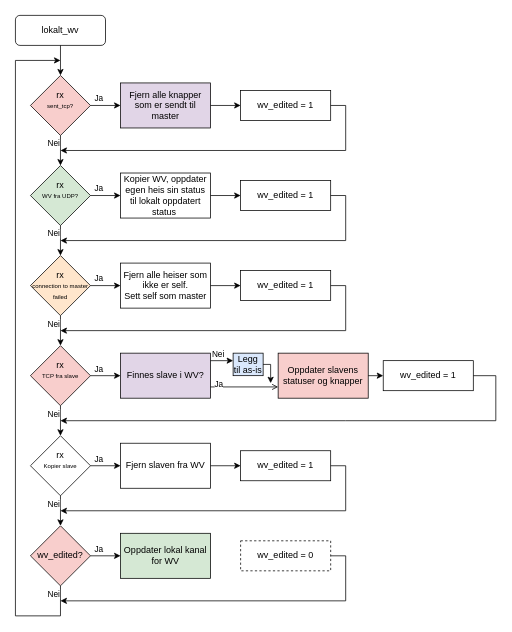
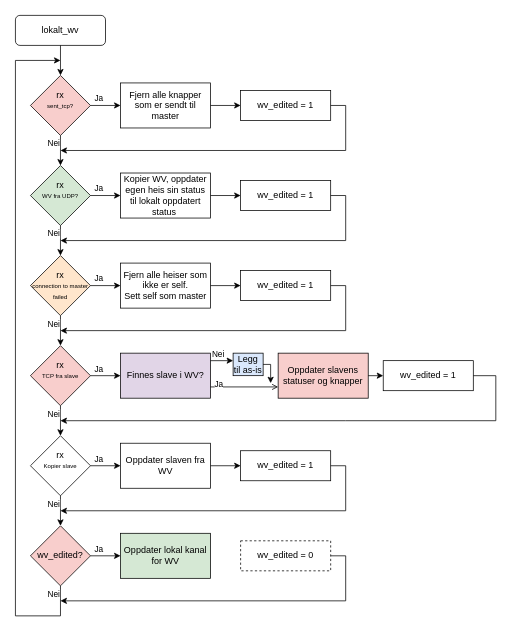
  <mxCell id="0" />
  <mxCell id="1" parent="0" />
  <mxCell id="2" value="lokalt_wv" style="rounded=1;whiteSpace=wrap;html=1;" vertex="1" parent="1"><mxGeometry x="20" y="20" width="120" height="40" as="geometry" /></mxCell>
  <mxCell id="3" value="" style="endArrow=classic;html=1;rounded=0;exitX=0.5;exitY=1;exitDx=0;exitDy=0;" edge="1" parent="1" source="2"><mxGeometry width="50" height="50" relative="1" as="geometry"><mxPoint y="290" as="sourcePoint" x="-20" /><mxPoint x="80" y="100" as="targetPoint" /></mxGeometry></mxCell>
  <mxCell id="4" value="rx&lt;div&gt;&lt;font style=&quot;font-size: 8px;&quot;&gt;sent_tcp?&lt;/font&gt;&lt;/div&gt;&lt;div&gt;&lt;br&gt;&lt;/div&gt;" style="rhombus;whiteSpace=wrap;html=1;fillColor=#f8cecc;" vertex="1" parent="1"><mxGeometry x="40" y="100" width="80" height="80" as="geometry" /></mxCell>
  <mxCell id="5" value="" style="endArrow=classic;html=1;rounded=0;exitX=1;exitY=0.5;exitDx=0;exitDy=0;" edge="1" parent="1" source="4"><mxGeometry width="50" height="50" relative="1" as="geometry"><mxPoint x="180" y="220" as="sourcePoint" /><mxPoint x="160" y="140" as="targetPoint" /></mxGeometry></mxCell>
  <mxCell id="6" value="Ja" style="edgeLabel;html=1;align=center;verticalAlign=middle;resizable=0;points=[];" vertex="1" connectable="0" parent="5"><mxGeometry x="0.067" y="-2" relative="1" as="geometry"><mxPoint x="-11" y="-12" as="offset" /></mxGeometry></mxCell>
  <mxCell id="7" value="" style="endArrow=classic;html=1;rounded=0;exitX=0.5;exitY=1;exitDx=0;exitDy=0;" edge="1" parent="1" source="4"><mxGeometry width="50" height="50" relative="1" as="geometry"><mxPoint x="180" y="220" as="sourcePoint" /><mxPoint x="80" y="220" as="targetPoint" /></mxGeometry></mxCell>
  <mxCell id="8" value="Nei" style="edgeLabel;html=1;align=center;verticalAlign=middle;resizable=0;points=[];" vertex="1" connectable="0" parent="7"><mxGeometry x="0.107" y="-1" relative="1" as="geometry"><mxPoint x="-9" y="-12" as="offset" /></mxGeometry></mxCell>
  <mxCell id="9" value="rx&lt;div&gt;&lt;font style=&quot;font-size: 8px;&quot;&gt;WV fra UDP?&lt;/font&gt;&lt;/div&gt;&lt;div&gt;&lt;br&gt;&lt;/div&gt;" style="rhombus;whiteSpace=wrap;html=1;fillColor=#d5e8d4;" vertex="1" parent="1"><mxGeometry x="40" y="220" width="80" height="80" as="geometry" /></mxCell>
  <mxCell id="10" value="" style="endArrow=classic;html=1;rounded=0;exitX=1;exitY=0.5;exitDx=0;exitDy=0;" edge="1" parent="1" source="9"><mxGeometry width="50" height="50" relative="1" as="geometry"><mxPoint x="180" y="340" as="sourcePoint" /><mxPoint x="160" y="260" as="targetPoint" /></mxGeometry></mxCell>
  <mxCell id="11" value="Ja" style="edgeLabel;html=1;align=center;verticalAlign=middle;resizable=0;points=[];" vertex="1" connectable="0" parent="10"><mxGeometry x="0.067" y="-2" relative="1" as="geometry"><mxPoint x="-11" y="-12" as="offset" /></mxGeometry></mxCell>
  <mxCell id="12" value="" style="endArrow=classic;html=1;rounded=0;exitX=0.5;exitY=1;exitDx=0;exitDy=0;" edge="1" parent="1" source="9"><mxGeometry width="50" height="50" relative="1" as="geometry"><mxPoint x="180" y="340" as="sourcePoint" /><mxPoint x="80" y="340" as="targetPoint" /></mxGeometry></mxCell>
  <mxCell id="13" value="Nei" style="edgeLabel;html=1;align=center;verticalAlign=middle;resizable=0;points=[];" vertex="1" connectable="0" parent="12"><mxGeometry x="0.107" y="-1" relative="1" as="geometry"><mxPoint x="-9" y="-12" as="offset" /></mxGeometry></mxCell>
  <mxCell id="14" value="rx&lt;div&gt;&lt;font style=&quot;font-size: 8px;&quot;&gt;&lt;font style=&quot;&quot;&gt;connection &lt;/font&gt;to&amp;nbsp;&lt;/font&gt;&lt;span style=&quot;font-size: 8px; background-color: transparent; color: light-dark(rgb(0, 0, 0), rgb(255, 255, 255));&quot;&gt;master failed&lt;/span&gt;&lt;/div&gt;" style="rhombus;whiteSpace=wrap;html=1;fillColor=#ffe6cc;" vertex="1" parent="1"><mxGeometry x="40" y="340" width="80" height="80" as="geometry" /></mxCell>
  <mxCell id="15" value="" style="endArrow=classic;html=1;rounded=0;exitX=1;exitY=0.5;exitDx=0;exitDy=0;" edge="1" parent="1" source="14"><mxGeometry width="50" height="50" relative="1" as="geometry"><mxPoint x="180" y="460" as="sourcePoint" /><mxPoint x="160" y="380" as="targetPoint" /></mxGeometry></mxCell>
  <mxCell id="16" value="Ja" style="edgeLabel;html=1;align=center;verticalAlign=middle;resizable=0;points=[];" vertex="1" connectable="0" parent="15"><mxGeometry x="0.067" y="-2" relative="1" as="geometry"><mxPoint x="-11" y="-12" as="offset" /></mxGeometry></mxCell>
  <mxCell id="17" value="" style="endArrow=classic;html=1;rounded=0;exitX=0.5;exitY=1;exitDx=0;exitDy=0;" edge="1" parent="1" source="14"><mxGeometry width="50" height="50" relative="1" as="geometry"><mxPoint x="180" y="460" as="sourcePoint" /><mxPoint x="80" y="460" as="targetPoint" /></mxGeometry></mxCell>
  <mxCell id="18" value="Nei" style="edgeLabel;html=1;align=center;verticalAlign=middle;resizable=0;points=[];" vertex="1" connectable="0" parent="17"><mxGeometry x="0.107" y="-1" relative="1" as="geometry"><mxPoint x="-9" y="-12" as="offset" /></mxGeometry></mxCell>
  <mxCell id="19" value="rx&lt;div&gt;&lt;font style=&quot;font-size: 8px;&quot;&gt;&lt;font style=&quot;&quot;&gt;T&lt;/font&gt;CP fra slave&lt;/font&gt;&lt;/div&gt;&lt;div&gt;&lt;br&gt;&lt;/div&gt;" style="rhombus;whiteSpace=wrap;html=1;fillColor=#f8cecc;" vertex="1" parent="1"><mxGeometry x="40" y="460" width="80" height="80" as="geometry" /></mxCell>
  <mxCell id="20" value="" style="endArrow=classic;html=1;rounded=0;exitX=1;exitY=0.5;exitDx=0;exitDy=0;" edge="1" parent="1" source="19"><mxGeometry width="50" height="50" relative="1" as="geometry"><mxPoint x="180" y="580" as="sourcePoint" /><mxPoint x="160" y="500" as="targetPoint" /></mxGeometry></mxCell>
  <mxCell id="21" value="Ja" style="edgeLabel;html=1;align=center;verticalAlign=middle;resizable=0;points=[];" vertex="1" connectable="0" parent="20"><mxGeometry x="0.067" y="-2" relative="1" as="geometry"><mxPoint x="-11" y="-12" as="offset" /></mxGeometry></mxCell>
  <mxCell id="22" value="" style="endArrow=classic;html=1;rounded=0;exitX=0.5;exitY=1;exitDx=0;exitDy=0;" edge="1" parent="1" source="19"><mxGeometry width="50" height="50" relative="1" as="geometry"><mxPoint x="180" y="580" as="sourcePoint" /><mxPoint x="80" y="580" as="targetPoint" /></mxGeometry></mxCell>
  <mxCell id="23" value="Nei" style="edgeLabel;html=1;align=center;verticalAlign=middle;resizable=0;points=[];" vertex="1" connectable="0" parent="22"><mxGeometry x="0.107" y="-1" relative="1" as="geometry"><mxPoint x="-9" y="-12" as="offset" /></mxGeometry></mxCell>
  <mxCell id="24" value="rx&lt;div&gt;&lt;font style=&quot;font-size: 8px;&quot;&gt;Kopier slave&lt;/font&gt;&lt;/div&gt;&lt;div&gt;&lt;br&gt;&lt;/div&gt;" style="rhombus;whiteSpace=wrap;html=1;" vertex="1" parent="1"><mxGeometry x="40" y="580" width="80" height="80" as="geometry" /></mxCell>
  <mxCell id="25" value="" style="endArrow=classic;html=1;rounded=0;exitX=1;exitY=0.5;exitDx=0;exitDy=0;" edge="1" parent="1" source="24"><mxGeometry width="50" height="50" relative="1" as="geometry"><mxPoint x="180" y="700" as="sourcePoint" /><mxPoint x="160" y="620" as="targetPoint" /></mxGeometry></mxCell>
  <mxCell id="26" value="Ja" style="edgeLabel;html=1;align=center;verticalAlign=middle;resizable=0;points=[];" vertex="1" connectable="0" parent="25"><mxGeometry x="0.067" y="-2" relative="1" as="geometry"><mxPoint x="-11" y="-12" as="offset" /></mxGeometry></mxCell>
  <mxCell id="27" value="" style="endArrow=classic;html=1;rounded=0;exitX=0.5;exitY=1;exitDx=0;exitDy=0;" edge="1" parent="1" source="24"><mxGeometry width="50" height="50" relative="1" as="geometry"><mxPoint x="180" y="700" as="sourcePoint" /><mxPoint x="80" y="700" as="targetPoint" /></mxGeometry></mxCell>
  <mxCell id="28" value="Nei" style="edgeLabel;html=1;align=center;verticalAlign=middle;resizable=0;points=[];" vertex="1" connectable="0" parent="27"><mxGeometry x="0.107" y="-1" relative="1" as="geometry"><mxPoint x="-9" y="-12" as="offset" /></mxGeometry></mxCell>
  <mxCell id="29" value="&lt;br&gt;&lt;div&gt;&lt;font&gt;wv_edited?&lt;/font&gt;&lt;/div&gt;&lt;div&gt;&lt;br&gt;&lt;/div&gt;" style="rhombus;whiteSpace=wrap;html=1;fillColor=#f8cecc;" vertex="1" parent="1"><mxGeometry x="40" y="700" width="80" height="80" as="geometry" /></mxCell>
  <mxCell id="30" value="" style="endArrow=classic;html=1;rounded=0;exitX=1;exitY=0.5;exitDx=0;exitDy=0;" edge="1" parent="1" source="29"><mxGeometry width="50" height="50" relative="1" as="geometry"><mxPoint x="180" y="820" as="sourcePoint" /><mxPoint x="160" y="740" as="targetPoint" /></mxGeometry></mxCell>
  <mxCell id="31" value="Ja" style="edgeLabel;html=1;align=center;verticalAlign=middle;resizable=0;points=[];" vertex="1" connectable="0" parent="30"><mxGeometry x="0.067" y="-2" relative="1" as="geometry"><mxPoint x="-11" y="-12" as="offset" /></mxGeometry></mxCell>
  <mxCell id="32" value="" style="endArrow=classic;html=1;rounded=0;exitX=0.5;exitY=1;exitDx=0;exitDy=0;" edge="1" parent="1" source="29"><mxGeometry width="50" height="50" relative="1" as="geometry"><mxPoint x="180" y="820" as="sourcePoint" /><mxPoint x="80" y="80" as="targetPoint" /><Array as="points"><mxPoint x="80" y="820" /><mxPoint x="20" y="820" /><mxPoint x="20" y="80" /></Array></mxGeometry></mxCell>
- <mxCell id="33" value="Fjern alle knapper som er sendt til master" style="rounded=0;whiteSpace=wrap;html=1;fillColor=#e1d5e7;" vertex="1" parent="1"><mxGeometry x="160" y="110" width="120" height="60" as="geometry" /></mxCell>
+ <mxCell id="33" value="Fjern alle knapper som er sendt til master" style="rounded=0;whiteSpace=wrap;html=1;" vertex="1" parent="1"><mxGeometry x="160" y="110" width="120" height="60" as="geometry" /></mxCell>
  <mxCell id="34" value="" style="endArrow=classic;html=1;rounded=0;exitX=1;exitY=0.5;exitDx=0;exitDy=0;" edge="1" parent="1" source="33" target="35"><mxGeometry width="50" height="50" relative="1" as="geometry"><mxPoint x="180" y="230" as="sourcePoint" /><mxPoint x="320" y="140" as="targetPoint" /></mxGeometry></mxCell>
  <mxCell id="35" value="wv_edited = 1" style="rounded=0;whiteSpace=wrap;html=1;" vertex="1" parent="1"><mxGeometry x="320" y="120" width="120" height="40" as="geometry" /></mxCell>
  <mxCell id="36" value="" style="endArrow=classic;html=1;rounded=0;exitX=1;exitY=0.5;exitDx=0;exitDy=0;" edge="1" parent="1" source="35"><mxGeometry width="50" height="50" relative="1" as="geometry"><mxPoint x="180" y="230" as="sourcePoint" /><mxPoint x="80" y="200" as="targetPoint" /><Array as="points"><mxPoint x="460" y="140" /><mxPoint x="460" y="200" /></Array></mxGeometry></mxCell>
  <mxCell id="37" value="Ja" style="edgeLabel;html=1;align=center;verticalAlign=middle;resizable=0;points=[];" vertex="1" connectable="0" parent="1"><mxGeometry x="130.379" y="250" as="geometry" /></mxCell>
  <mxCell id="38" value="Nei" style="edgeLabel;html=1;align=center;verticalAlign=middle;resizable=0;points=[];" vertex="1" connectable="0" parent="1"><mxGeometry x="70" y="310.069" as="geometry" /></mxCell>
  <mxCell id="39" value="Kopier WV, oppdater egen heis sin status til lokalt oppdatert status&amp;nbsp;" style="rounded=0;whiteSpace=wrap;html=1;" vertex="1" parent="1"><mxGeometry x="160" y="230" width="120" height="60" as="geometry" /></mxCell>
  <mxCell id="40" value="" style="endArrow=classic;html=1;rounded=0;exitX=1;exitY=0.5;exitDx=0;exitDy=0;" edge="1" parent="1" source="39" target="41"><mxGeometry width="50" height="50" relative="1" as="geometry"><mxPoint x="180" y="350" as="sourcePoint" /><mxPoint x="320" y="260" as="targetPoint" /></mxGeometry></mxCell>
  <mxCell id="41" value="wv_edited = 1" style="rounded=0;whiteSpace=wrap;html=1;" vertex="1" parent="1"><mxGeometry x="320" y="240" width="120" height="40" as="geometry" /></mxCell>
  <mxCell id="42" value="" style="endArrow=classic;html=1;rounded=0;exitX=1;exitY=0.5;exitDx=0;exitDy=0;" edge="1" parent="1" source="41"><mxGeometry width="50" height="50" relative="1" as="geometry"><mxPoint x="180" y="350" as="sourcePoint" /><mxPoint x="80" y="320" as="targetPoint" /><Array as="points"><mxPoint x="460" y="260" /><mxPoint x="460" y="320" /></Array></mxGeometry></mxCell>
  <mxCell id="43" value="Ja" style="edgeLabel;html=1;align=center;verticalAlign=middle;resizable=0;points=[];" vertex="1" connectable="0" parent="1"><mxGeometry x="130.379" y="370" as="geometry" /></mxCell>
  <mxCell id="44" value="Nei" style="edgeLabel;html=1;align=center;verticalAlign=middle;resizable=0;points=[];" vertex="1" connectable="0" parent="1"><mxGeometry x="70" y="430.069" as="geometry" /></mxCell>
  <mxCell id="45" value="Fjern alle heiser som ikke er self.&lt;div&gt;Sett self som master&lt;/div&gt;" style="rounded=0;whiteSpace=wrap;html=1;" vertex="1" parent="1"><mxGeometry x="160" y="350" width="120" height="60" as="geometry" /></mxCell>
  <mxCell id="46" value="" style="endArrow=classic;html=1;rounded=0;exitX=1;exitY=0.5;exitDx=0;exitDy=0;" edge="1" parent="1" source="45" target="47"><mxGeometry width="50" height="50" relative="1" as="geometry"><mxPoint x="180" y="470" as="sourcePoint" /><mxPoint x="320" y="380" as="targetPoint" /></mxGeometry></mxCell>
  <mxCell id="47" value="wv_edited = 1" style="rounded=0;whiteSpace=wrap;html=1;" vertex="1" parent="1"><mxGeometry x="320" y="360" width="120" height="40" as="geometry" /></mxCell>
  <mxCell id="48" value="" style="endArrow=classic;html=1;rounded=0;exitX=1;exitY=0.5;exitDx=0;exitDy=0;" edge="1" parent="1" source="47"><mxGeometry width="50" height="50" relative="1" as="geometry"><mxPoint x="180" y="470" as="sourcePoint" /><mxPoint x="80" y="440" as="targetPoint" /><Array as="points"><mxPoint x="460" y="380" /><mxPoint x="460" y="440" /></Array></mxGeometry></mxCell>
  <mxCell id="49" value="Ja" style="edgeLabel;html=1;align=center;verticalAlign=middle;resizable=0;points=[];" vertex="1" connectable="0" parent="1"><mxGeometry x="130.379" y="490" as="geometry" /></mxCell>
  <mxCell id="50" value="Nei" style="edgeLabel;html=1;align=center;verticalAlign=middle;resizable=0;points=[];" vertex="1" connectable="0" parent="1"><mxGeometry x="70" y="550.069" as="geometry" /></mxCell>
  <mxCell id="51" value="Finnes slave i WV?" style="rounded=0;whiteSpace=wrap;html=1;fillColor=#e1d5e7;" vertex="1" parent="1"><mxGeometry x="160" y="470" width="120" height="60" as="geometry" /></mxCell>
  <mxCell id="52" value="wv_edited = 1" style="rounded=0;whiteSpace=wrap;html=1;" vertex="1" parent="1"><mxGeometry x="510" y="480" width="120" height="40" as="geometry" /></mxCell>
  <mxCell id="53" value="" style="endArrow=classic;html=1;rounded=0;exitX=1;exitY=0.5;exitDx=0;exitDy=0;" edge="1" parent="1" source="52"><mxGeometry width="50" height="50" relative="1" as="geometry"><mxPoint x="180" y="590" as="sourcePoint" /><mxPoint x="80" y="560" as="targetPoint" /><Array as="points"><mxPoint x="660" y="500" /><mxPoint x="660" y="560" /><mxPoint x="460" y="560" /></Array></mxGeometry></mxCell>
  <mxCell id="54" value="Ja" style="edgeLabel;html=1;align=center;verticalAlign=middle;resizable=0;points=[];" vertex="1" connectable="0" parent="1"><mxGeometry x="130.379" y="610" as="geometry" /></mxCell>
  <mxCell id="55" value="Nei" style="edgeLabel;html=1;align=center;verticalAlign=middle;resizable=0;points=[];" vertex="1" connectable="0" parent="1"><mxGeometry x="70" y="670.069" as="geometry" /></mxCell>
- <mxCell id="56" value="Fjern slaven fra WV" style="rounded=0;whiteSpace=wrap;html=1;" vertex="1" parent="1"><mxGeometry x="160" y="590" width="120" height="60" as="geometry" /></mxCell>
+ <mxCell id="56" value="Oppdater slaven fra WV" style="rounded=0;whiteSpace=wrap;html=1;" vertex="1" parent="1"><mxGeometry x="160" y="590" width="120" height="60" as="geometry" /></mxCell>
  <mxCell id="57" value="" style="endArrow=classic;html=1;rounded=0;exitX=1;exitY=0.5;exitDx=0;exitDy=0;" edge="1" parent="1" source="56" target="58"><mxGeometry width="50" height="50" relative="1" as="geometry"><mxPoint x="180" y="710" as="sourcePoint" /><mxPoint x="320" y="620" as="targetPoint" /></mxGeometry></mxCell>
  <mxCell id="58" value="wv_edited = 1" style="rounded=0;whiteSpace=wrap;html=1;" vertex="1" parent="1"><mxGeometry x="320" y="600" width="120" height="40" as="geometry" /></mxCell>
  <mxCell id="59" value="" style="endArrow=classic;html=1;rounded=0;exitX=1;exitY=0.5;exitDx=0;exitDy=0;" edge="1" parent="1" source="58"><mxGeometry width="50" height="50" relative="1" as="geometry"><mxPoint x="180" y="710" as="sourcePoint" /><mxPoint x="80" y="680" as="targetPoint" /><Array as="points"><mxPoint x="460" y="620" /><mxPoint x="460" y="680" /></Array></mxGeometry></mxCell>
  <mxCell id="60" value="Ja" style="edgeLabel;html=1;align=center;verticalAlign=middle;resizable=0;points=[];" vertex="1" connectable="0" parent="1"><mxGeometry x="130.379" y="730" as="geometry" /></mxCell>
  <mxCell id="61" value="Nei" style="edgeLabel;html=1;align=center;verticalAlign=middle;resizable=0;points=[];" vertex="1" connectable="0" parent="1"><mxGeometry x="70" y="790.069" as="geometry" /></mxCell>
  <mxCell id="62" value="Oppdater lokal kanal for WV" style="rounded=0;whiteSpace=wrap;html=1;fillColor=#d5e8d4;" vertex="1" parent="1"><mxGeometry x="160" y="710" width="120" height="60" as="geometry" /></mxCell>
  <mxCell id="63" value="wv_edited = 0" style="rounded=0;whiteSpace=wrap;html=1;dashed=1;" vertex="1" parent="1"><mxGeometry x="320" y="720" width="120" height="40" as="geometry" /></mxCell>
  <mxCell id="64" value="" style="endArrow=classic;html=1;rounded=0;exitX=1;exitY=0.5;exitDx=0;exitDy=0;" edge="1" parent="1" source="63"><mxGeometry width="50" height="50" relative="1" as="geometry"><mxPoint x="180" y="830" as="sourcePoint" /><mxPoint x="80" y="800" as="targetPoint" /><Array as="points"><mxPoint x="460" y="740" /><mxPoint x="460" y="800" /></Array></mxGeometry></mxCell>
  <mxCell id="65" value="" style="endArrow=classic;html=1;rounded=0;exitX=1;exitY=0.167;exitDx=0;exitDy=0;exitPerimeter=0;" edge="1" parent="1" source="51"><mxGeometry width="50" height="50" relative="1" as="geometry"><mxPoint x="280" y="470" as="sourcePoint" /><mxPoint x="310" y="480" as="targetPoint" /></mxGeometry></mxCell>
  <mxCell id="66" value="Nei" style="edgeLabel;html=1;align=center;verticalAlign=middle;resizable=0;points=[];" vertex="1" connectable="0" parent="65"><mxGeometry x="-0.083" y="1" relative="1" as="geometry"><mxPoint x="-4" y="-9" as="offset" /></mxGeometry></mxCell>
  <mxCell id="67" value="Legg til as-is" style="rounded=0;whiteSpace=wrap;html=1;fillColor=#dae8fc;" vertex="1" parent="1"><mxGeometry x="310" y="470" width="40" height="30" as="geometry" /></mxCell>
  <mxCell id="68" value="Oppdater slavens statuser og knapper" style="rounded=0;whiteSpace=wrap;html=1;fillColor=#f8cecc;" vertex="1" parent="1"><mxGeometry x="370" y="470" width="120" height="60" as="geometry" /></mxCell>
  <mxCell id="69" value="" style="endArrow=open;html=1;rounded=0;exitX=1;exitY=0.75;exitDx=0;exitDy=0;entryX=0;entryY=0.75;entryDx=0;entryDy=0;" edge="1" parent="1" source="51" target="68"><mxGeometry width="50" height="50" relative="1" as="geometry"><mxPoint x="180" y="500" as="sourcePoint" /><mxPoint x="230" y="450" as="targetPoint" /></mxGeometry></mxCell>
  <mxCell id="70" value="Ja" style="edgeLabel;html=1;align=center;verticalAlign=middle;resizable=0;points=[];" vertex="1" connectable="0" parent="69"><mxGeometry x="-0.02" y="-1" relative="1" as="geometry"><mxPoint x="-34" y="-6" as="offset" /></mxGeometry></mxCell>
  <mxCell id="71" value="" style="endArrow=classic;html=1;rounded=0;exitX=1;exitY=0.5;exitDx=0;exitDy=0;" edge="1" parent="1" source="67"><mxGeometry width="50" height="50" relative="1" as="geometry"><mxPoint x="180" y="500" as="sourcePoint" /><mxPoint x="360" y="510" as="targetPoint" /><Array as="points"><mxPoint x="360" y="485" /></Array></mxGeometry></mxCell>
  <mxCell id="72" value="" style="endArrow=classic;html=1;rounded=0;exitX=1;exitY=0.5;exitDx=0;exitDy=0;entryX=0;entryY=0.5;entryDx=0;entryDy=0;" edge="1" parent="1" source="68" target="52"><mxGeometry width="50" height="50" relative="1" as="geometry"><mxPoint x="180" y="500" as="sourcePoint" /><mxPoint x="230" y="450" as="targetPoint" /></mxGeometry></mxCell>
